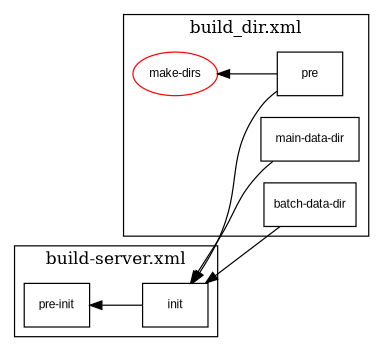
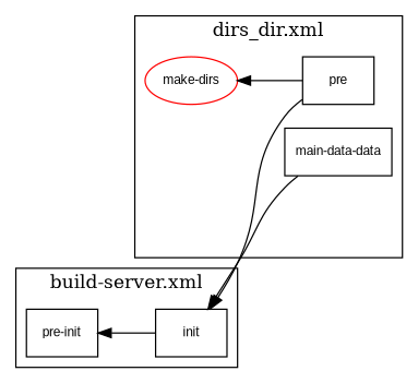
  digraph {
    concentrate=true
    rankdir=RL
    node [color=black fontname=Arial fontsize=10 shape=box]
    edge [fontname=Arial fontsize=8]
    n1 [label=init]
    n2 [label="pre-init"]
    n3 [label=pre]
-   n4 [label="main-data-dir"]
-   n5 [label="batch-data-dir"]
+   n4 [label="main-data-data"]
    n6 [color=red label="make-dirs" shape=ellipse]
    subgraph cluster_1 {
      label="build-server.xml"
      n1
      n2
    }
    subgraph cluster_2 {
-     label="build_dir.xml"
+     label="dirs_dir.xml"
      n3
      n4
-     n5
      n6
    }
    n1 -> n2
    n3 -> n1
    n3 -> n6
    n4 -> n1
-   n5 -> n1
  }
